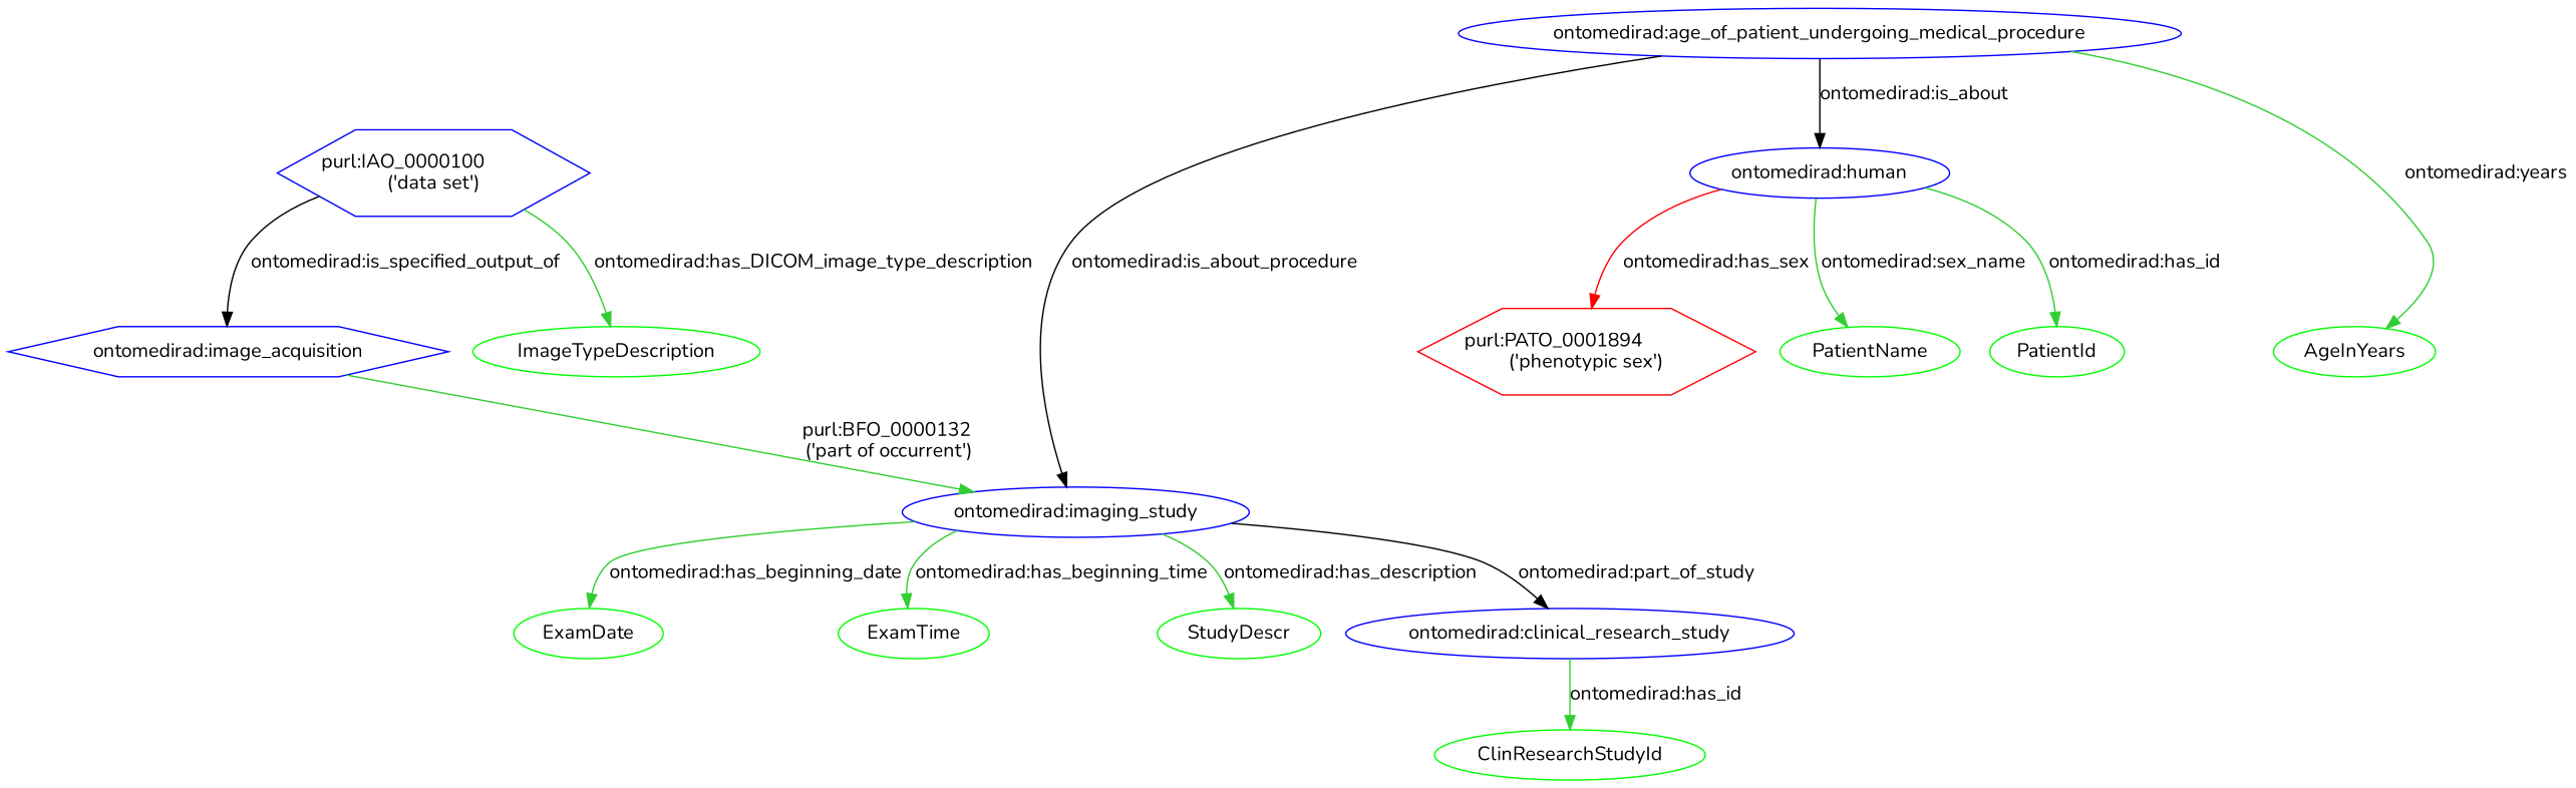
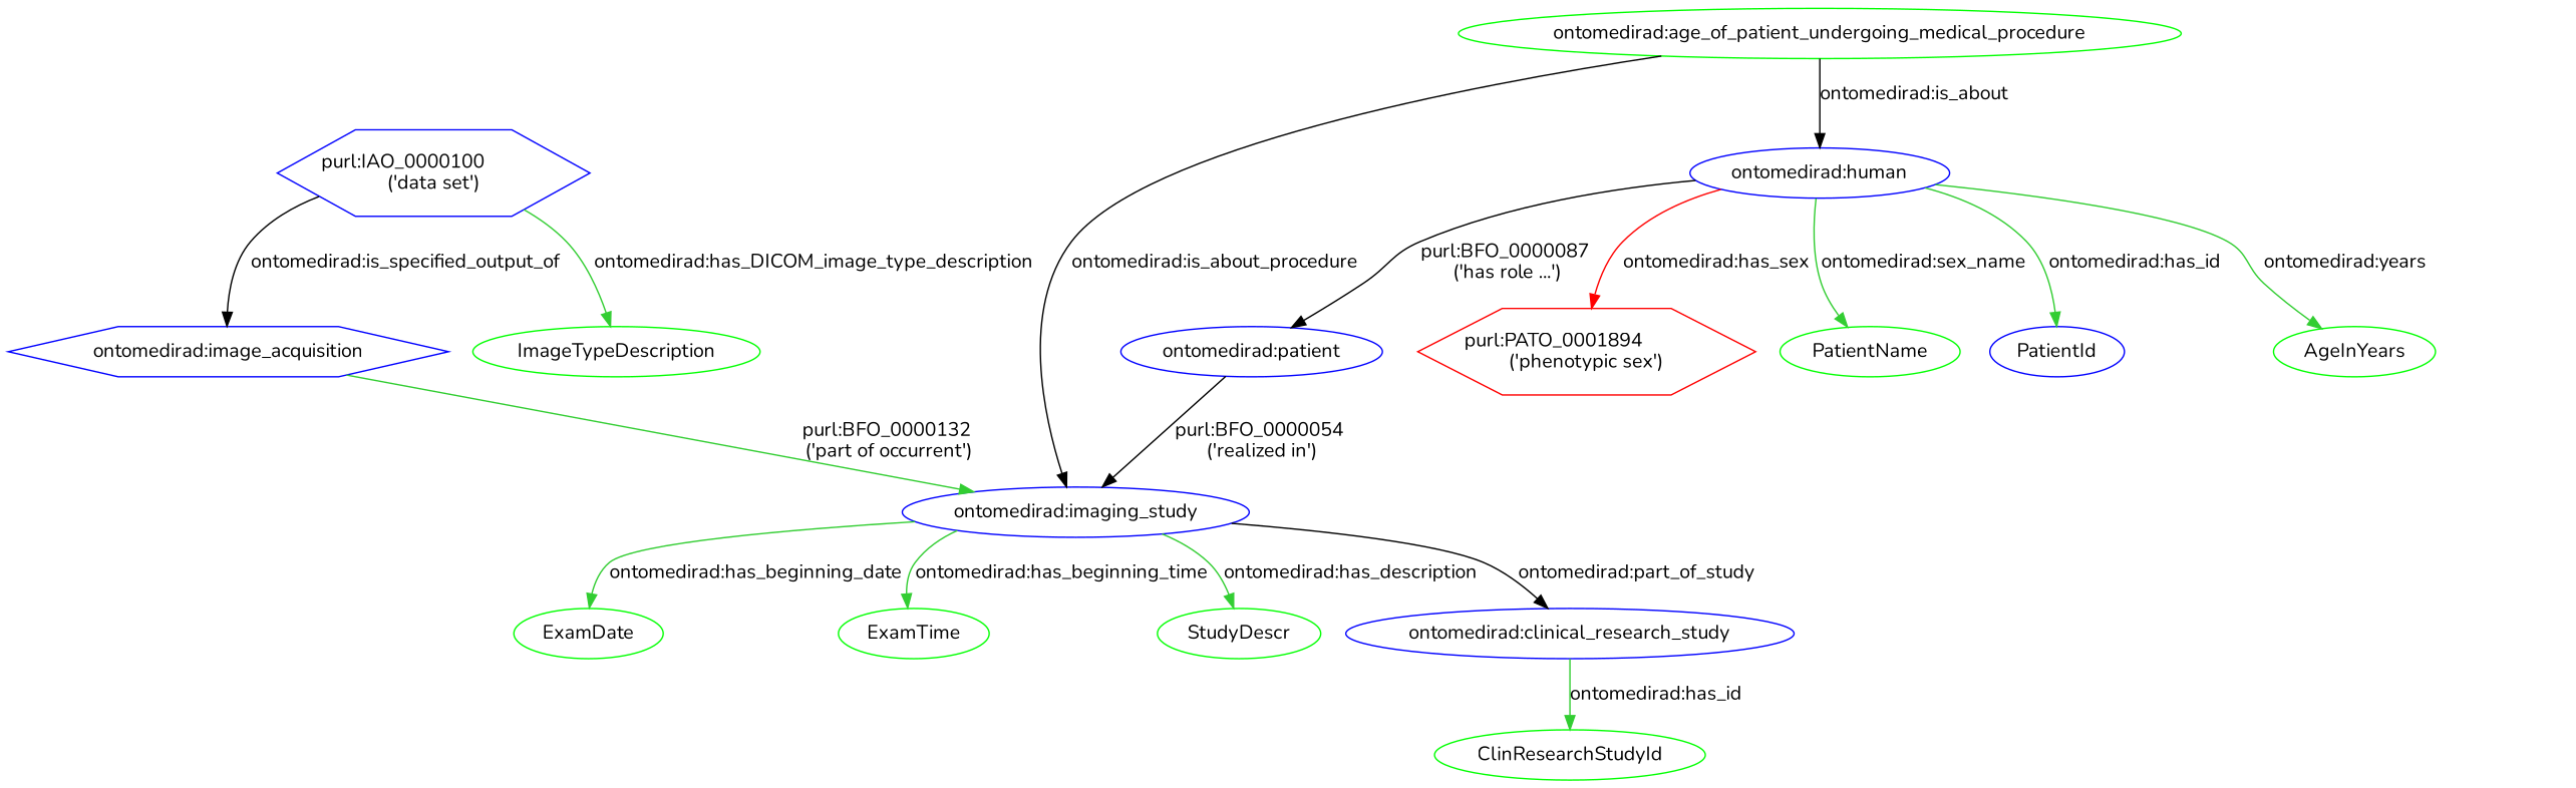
  digraph {
    fontname=Nunito
    node [color=green fontname=Nunito]
    edge [fontname=Nunito color=limegreen]
+   n1 [color=blue label="ontomedirad:patient"]
    n2 [color=blue label="ontomedirad:imaging_study"]
    ExamDate
    ExamTime
    StudyDescr
    n6 [color=blue label="ontomedirad:clinical_research_study"]
    ClinResearchStudyId
    n8 [color=blue label="ontomedirad:human"]
    n9 [color=red label="purl:PATO_0001894 \l('phenotypic sex')" shape=hexagon]
    PatientName
-   PatientId
+   PatientId [color=blue]
    n12 [color=blue label="ontomedirad:image_acquisition" shape=hexagon]
    n13 [color=blue label="purl:IAO_0000100 \l('data set')" shape=hexagon]
    ImageTypeDescription
-   n15 [color=blue label="ontomedirad:age_of_patient_undergoing_medical_procedure"]
+   n15 [label="ontomedirad:age_of_patient_undergoing_medical_procedure"]
    AgeInYears
+   n1 -> n2 [label="purl:BFO_0000054 \l('realized in')" color=""]
    n2 -> ExamDate [label="ontomedirad:has_beginning_date"]
    n2 -> ExamTime [label="ontomedirad:has_beginning_time"]
    n2 -> StudyDescr [label="ontomedirad:has_description"]
    n2 -> n6 [label="ontomedirad:part_of_study" color=""]
    n6 -> ClinResearchStudyId [label="ontomedirad:has_id"]
+   n8 -> n1 [label="purl:BFO_0000087 \l('has role ...')" color=""]
    n8 -> n9 [color=red label="ontomedirad:has_sex"]
    n8 -> PatientName [label="ontomedirad:sex_name"]
    n8 -> PatientId [label="ontomedirad:has_id"]
    n12 -> n2 [label="purl:BFO_0000132 \l('part of occurrent')"]
    n13 -> n12 [label="ontomedirad:is_specified_output_of" color=""]
    n13 -> ImageTypeDescription [label="ontomedirad:has_DICOM_image_type_description"]
    n15 -> n2 [label="ontomedirad:is_about_procedure" color=""]
    n15 -> n8 [label="ontomedirad:is_about" color=""]
-   n15 -> AgeInYears [label="ontomedirad:years"]
+   n8 -> AgeInYears [label="ontomedirad:years"]
  }
